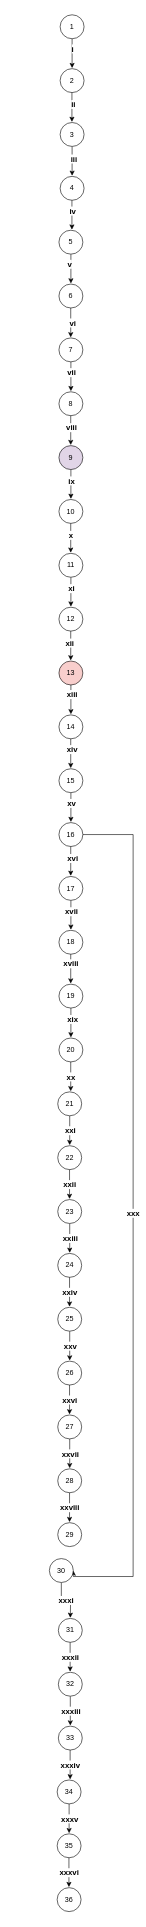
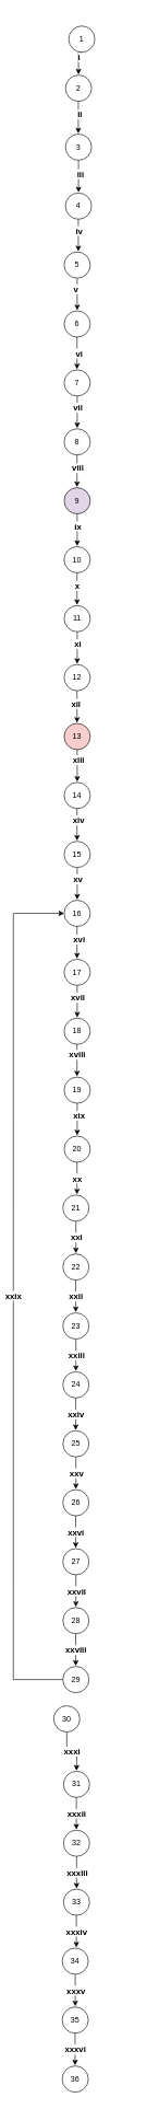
  <mxCell id="0" />
  <mxCell id="1" parent="0" />
  <mxCell id="2" style="edgeStyle=orthogonalEdgeStyle;rounded=0;orthogonalLoop=1;jettySize=auto;html=1;exitX=0.5;exitY=1;exitDx=0;exitDy=0;" edge="1" parent="1" source="4"><mxGeometry relative="1" as="geometry"><mxPoint x="120" y="109" as="targetPoint" /></mxGeometry></mxCell>
  <mxCell id="3" value="&lt;b&gt;&lt;font style=&quot;font-size: 13px;&quot;&gt;i&lt;/font&gt;&lt;/b&gt;" style="edgeLabel;html=1;align=center;verticalAlign=middle;resizable=0;points=[];" vertex="1" connectable="0" parent="2"><mxGeometry x="-0.369" relative="1" as="geometry"><mxPoint as="offset" /></mxGeometry></mxCell>
- <mxCell id="4" value="1" style="ellipse;whiteSpace=wrap;html=1;aspect=fixed;" vertex="1" parent="1"><mxGeometry x="100" y="20" width="40" height="40" as="geometry" /></mxCell>
+ <mxCell id="4" value="1" style="ellipse;whiteSpace=wrap;html=1;aspect=fixed;" vertex="1" parent="1"><mxGeometry x="105" y="35" width="40" height="40" as="geometry" /></mxCell>
  <mxCell id="5" value="2" style="ellipse;whiteSpace=wrap;html=1;aspect=fixed;" vertex="1" parent="1"><mxGeometry x="100" y="110" width="40" height="40" as="geometry" /></mxCell>
  <mxCell id="6" style="edgeStyle=orthogonalEdgeStyle;rounded=0;orthogonalLoop=1;jettySize=auto;html=1;exitX=0.5;exitY=1;exitDx=0;exitDy=0;" edge="1" parent="1" source="8"><mxGeometry relative="1" as="geometry"><mxPoint x="120" y="289" as="targetPoint" /></mxGeometry></mxCell>
  <mxCell id="7" value="&lt;b&gt;&lt;font style=&quot;font-size: 13px;&quot;&gt;iii&lt;/font&gt;&lt;/b&gt;" style="edgeLabel;html=1;align=center;verticalAlign=middle;resizable=0;points=[];" vertex="1" connectable="0" parent="6"><mxGeometry x="-0.174" y="2" relative="1" as="geometry"><mxPoint as="offset" /></mxGeometry></mxCell>
  <mxCell id="8" value="3" style="ellipse;whiteSpace=wrap;html=1;aspect=fixed;" vertex="1" parent="1"><mxGeometry x="100" y="200" width="40" height="40" as="geometry" /></mxCell>
  <mxCell id="9" value="4" style="ellipse;whiteSpace=wrap;html=1;aspect=fixed;" vertex="1" parent="1"><mxGeometry x="100" y="290" width="40" height="40" as="geometry" /></mxCell>
  <mxCell id="10" style="edgeStyle=orthogonalEdgeStyle;rounded=0;orthogonalLoop=1;jettySize=auto;html=1;exitX=0.5;exitY=1;exitDx=0;exitDy=0;" edge="1" parent="1"><mxGeometry relative="1" as="geometry"><mxPoint x="119.71" y="199" as="targetPoint" /><mxPoint x="119.71" y="150" as="sourcePoint" /></mxGeometry></mxCell>
  <mxCell id="11" value="&lt;b&gt;&lt;font style=&quot;font-size: 13px;&quot;&gt;ii&lt;/font&gt;&lt;/b&gt;" style="edgeLabel;html=1;align=center;verticalAlign=middle;resizable=0;points=[];" vertex="1" connectable="0" parent="10"><mxGeometry x="-0.236" y="2" relative="1" as="geometry"><mxPoint as="offset" /></mxGeometry></mxCell>
  <mxCell id="12" style="edgeStyle=orthogonalEdgeStyle;rounded=0;orthogonalLoop=1;jettySize=auto;html=1;exitX=0.5;exitY=1;exitDx=0;exitDy=0;" edge="1" parent="1"><mxGeometry relative="1" as="geometry"><mxPoint x="119.71" y="379" as="targetPoint" /><mxPoint x="119.71" y="330" as="sourcePoint" /></mxGeometry></mxCell>
  <mxCell id="13" value="&lt;b&gt;&lt;font style=&quot;font-size: 13px;&quot;&gt;iv&lt;/font&gt;&lt;/b&gt;" style="edgeLabel;html=1;align=center;verticalAlign=middle;resizable=0;points=[];" vertex="1" connectable="0" parent="12"><mxGeometry x="-0.292" y="1" relative="1" as="geometry"><mxPoint as="offset" /></mxGeometry></mxCell>
  <mxCell id="14" style="edgeStyle=orthogonalEdgeStyle;rounded=0;orthogonalLoop=1;jettySize=auto;html=1;exitX=0.5;exitY=1;exitDx=0;exitDy=0;" edge="1" parent="1" source="16"><mxGeometry relative="1" as="geometry"><mxPoint x="118" y="469" as="targetPoint" /></mxGeometry></mxCell>
  <mxCell id="15" value="&lt;span style=&quot;font-size: 13px;&quot;&gt;&lt;b&gt;v&lt;/b&gt;&lt;/span&gt;" style="edgeLabel;html=1;align=center;verticalAlign=middle;resizable=0;points=[];" vertex="1" connectable="0" parent="14"><mxGeometry x="-0.369" y="-3" relative="1" as="geometry"><mxPoint as="offset" /></mxGeometry></mxCell>
  <mxCell id="16" value="5" style="ellipse;whiteSpace=wrap;html=1;aspect=fixed;" vertex="1" parent="1"><mxGeometry x="98" y="380" width="40" height="40" as="geometry" /></mxCell>
  <mxCell id="17" value="6" style="ellipse;whiteSpace=wrap;html=1;aspect=fixed;" vertex="1" parent="1"><mxGeometry x="98" y="470" width="40" height="40" as="geometry" /></mxCell>
  <mxCell id="18" style="edgeStyle=orthogonalEdgeStyle;rounded=0;orthogonalLoop=1;jettySize=auto;html=1;exitX=0.5;exitY=1;exitDx=0;exitDy=0;" edge="1" parent="1" source="20"><mxGeometry relative="1" as="geometry"><mxPoint x="118" y="649" as="targetPoint" /></mxGeometry></mxCell>
  <mxCell id="19" value="&lt;b&gt;&lt;font style=&quot;font-size: 13px;&quot;&gt;vii&lt;/font&gt;&lt;/b&gt;" style="edgeLabel;html=1;align=center;verticalAlign=middle;resizable=0;points=[];" vertex="1" connectable="0" parent="18"><mxGeometry x="-0.313" relative="1" as="geometry"><mxPoint as="offset" /></mxGeometry></mxCell>
  <mxCell id="20" value="7" style="ellipse;whiteSpace=wrap;html=1;aspect=fixed;" vertex="1" parent="1"><mxGeometry x="98" y="560" width="40" height="40" as="geometry" /></mxCell>
  <mxCell id="21" value="8" style="ellipse;whiteSpace=wrap;html=1;aspect=fixed;" vertex="1" parent="1"><mxGeometry x="98" y="650" width="40" height="40" as="geometry" /></mxCell>
  <mxCell id="22" style="edgeStyle=orthogonalEdgeStyle;rounded=0;orthogonalLoop=1;jettySize=auto;html=1;exitX=0.5;exitY=1;exitDx=0;exitDy=0;" edge="1" parent="1"><mxGeometry relative="1" as="geometry"><mxPoint x="117.71" y="559" as="targetPoint" /><mxPoint x="117.71" y="510" as="sourcePoint" /></mxGeometry></mxCell>
  <mxCell id="23" value="&lt;b&gt;&lt;font style=&quot;font-size: 13px;&quot;&gt;vi&lt;/font&gt;&lt;/b&gt;" style="edgeLabel;html=1;align=center;verticalAlign=middle;resizable=0;points=[];" vertex="1" connectable="0" parent="22"><mxGeometry x="-0.039" y="3" relative="1" as="geometry"><mxPoint as="offset" /></mxGeometry></mxCell>
  <mxCell id="24" style="edgeStyle=orthogonalEdgeStyle;rounded=0;orthogonalLoop=1;jettySize=auto;html=1;exitX=0.5;exitY=1;exitDx=0;exitDy=0;" edge="1" parent="1"><mxGeometry relative="1" as="geometry"><mxPoint x="117.71" y="739" as="targetPoint" /><mxPoint x="117.71" y="690" as="sourcePoint" /></mxGeometry></mxCell>
  <mxCell id="25" value="&lt;b&gt;&lt;font style=&quot;font-size: 13px;&quot;&gt;viii&lt;/font&gt;&lt;/b&gt;" style="edgeLabel;html=1;align=center;verticalAlign=middle;resizable=0;points=[];" vertex="1" connectable="0" parent="24"><mxGeometry x="-0.236" y="1" relative="1" as="geometry"><mxPoint as="offset" /></mxGeometry></mxCell>
  <mxCell id="26" style="edgeStyle=orthogonalEdgeStyle;rounded=0;orthogonalLoop=1;jettySize=auto;html=1;exitX=0.5;exitY=1;exitDx=0;exitDy=0;" edge="1" parent="1" source="28"><mxGeometry relative="1" as="geometry"><mxPoint x="118" y="829" as="targetPoint" /></mxGeometry></mxCell>
  <mxCell id="27" value="&lt;b&gt;&lt;font style=&quot;font-size: 13px;&quot;&gt;ix&lt;/font&gt;&lt;/b&gt;" style="edgeLabel;html=1;align=center;verticalAlign=middle;resizable=0;points=[];" vertex="1" connectable="0" parent="26"><mxGeometry x="-0.285" relative="1" as="geometry"><mxPoint as="offset" /></mxGeometry></mxCell>
  <mxCell id="28" value="9" style="ellipse;whiteSpace=wrap;html=1;aspect=fixed;fillColor=#e1d5e7;" vertex="1" parent="1"><mxGeometry x="98" y="740" width="40" height="40" as="geometry" /></mxCell>
  <mxCell id="29" value="10" style="ellipse;whiteSpace=wrap;html=1;aspect=fixed;" vertex="1" parent="1"><mxGeometry x="98" y="830" width="40" height="40" as="geometry" /></mxCell>
  <mxCell id="30" style="edgeStyle=orthogonalEdgeStyle;rounded=0;orthogonalLoop=1;jettySize=auto;html=1;exitX=0.5;exitY=1;exitDx=0;exitDy=0;" edge="1" parent="1" source="32"><mxGeometry relative="1" as="geometry"><mxPoint x="118" y="1009" as="targetPoint" /></mxGeometry></mxCell>
  <mxCell id="31" value="&lt;b&gt;&lt;font style=&quot;font-size: 13px;&quot;&gt;xi&lt;/font&gt;&lt;/b&gt;" style="edgeLabel;html=1;align=center;verticalAlign=middle;resizable=0;points=[];" vertex="1" connectable="0" parent="30"><mxGeometry x="-0.285" relative="1" as="geometry"><mxPoint as="offset" /></mxGeometry></mxCell>
  <mxCell id="32" value="11" style="ellipse;whiteSpace=wrap;html=1;aspect=fixed;" vertex="1" parent="1"><mxGeometry x="98" y="920" width="40" height="40" as="geometry" /></mxCell>
  <mxCell id="33" value="12" style="ellipse;whiteSpace=wrap;html=1;aspect=fixed;" vertex="1" parent="1"><mxGeometry x="98" y="1010" width="40" height="40" as="geometry" /></mxCell>
  <mxCell id="34" style="edgeStyle=orthogonalEdgeStyle;rounded=0;orthogonalLoop=1;jettySize=auto;html=1;exitX=0.5;exitY=1;exitDx=0;exitDy=0;" edge="1" parent="1"><mxGeometry relative="1" as="geometry"><mxPoint x="117.71" y="919" as="targetPoint" /><mxPoint x="117.71" y="870" as="sourcePoint" /></mxGeometry></mxCell>
  <mxCell id="35" value="&lt;span style=&quot;font-size: 13px;&quot;&gt;&lt;b&gt;x&lt;/b&gt;&lt;/span&gt;" style="edgeLabel;html=1;align=center;verticalAlign=middle;resizable=0;points=[];" vertex="1" connectable="0" parent="34"><mxGeometry x="-0.208" relative="1" as="geometry"><mxPoint as="offset" /></mxGeometry></mxCell>
  <mxCell id="36" style="edgeStyle=orthogonalEdgeStyle;rounded=0;orthogonalLoop=1;jettySize=auto;html=1;exitX=0.5;exitY=1;exitDx=0;exitDy=0;" edge="1" parent="1"><mxGeometry relative="1" as="geometry"><mxPoint x="117.71" y="1099" as="targetPoint" /><mxPoint x="117.71" y="1050" as="sourcePoint" /></mxGeometry></mxCell>
  <mxCell id="37" value="&lt;b&gt;&lt;font style=&quot;font-size: 13px;&quot;&gt;xii&lt;/font&gt;&lt;/b&gt;" style="edgeLabel;html=1;align=center;verticalAlign=middle;resizable=0;points=[];" vertex="1" connectable="0" parent="36"><mxGeometry x="-0.208" y="-2" relative="1" as="geometry"><mxPoint as="offset" /></mxGeometry></mxCell>
  <mxCell id="38" style="edgeStyle=orthogonalEdgeStyle;rounded=0;orthogonalLoop=1;jettySize=auto;html=1;exitX=0.5;exitY=1;exitDx=0;exitDy=0;" edge="1" parent="1" source="40"><mxGeometry relative="1" as="geometry"><mxPoint x="118" y="1189" as="targetPoint" /></mxGeometry></mxCell>
  <mxCell id="39" value="&lt;b&gt;&lt;font style=&quot;font-size: 13px;&quot;&gt;xiii&lt;/font&gt;&lt;/b&gt;" style="edgeLabel;html=1;align=center;verticalAlign=middle;resizable=0;points=[];" vertex="1" connectable="0" parent="38"><mxGeometry x="-0.397" y="1" relative="1" as="geometry"><mxPoint as="offset" /></mxGeometry></mxCell>
  <mxCell id="40" value="13" style="ellipse;whiteSpace=wrap;html=1;aspect=fixed;fillColor=#f8cecc;" vertex="1" parent="1"><mxGeometry x="98" y="1100" width="40" height="40" as="geometry" /></mxCell>
  <mxCell id="41" value="14" style="ellipse;whiteSpace=wrap;html=1;aspect=fixed;" vertex="1" parent="1"><mxGeometry x="98" y="1190" width="40" height="40" as="geometry" /></mxCell>
  <mxCell id="42" style="edgeStyle=orthogonalEdgeStyle;rounded=0;orthogonalLoop=1;jettySize=auto;html=1;exitX=0.5;exitY=1;exitDx=0;exitDy=0;" edge="1" parent="1" source="44"><mxGeometry relative="1" as="geometry"><mxPoint x="118" y="1369" as="targetPoint" /></mxGeometry></mxCell>
  <mxCell id="43" value="&lt;b&gt;&lt;font style=&quot;font-size: 13px;&quot;&gt;xv&lt;/font&gt;&lt;/b&gt;" style="edgeLabel;html=1;align=center;verticalAlign=middle;resizable=0;points=[];" vertex="1" connectable="0" parent="42"><mxGeometry x="-0.313" relative="1" as="geometry"><mxPoint as="offset" /></mxGeometry></mxCell>
  <mxCell id="44" value="15" style="ellipse;whiteSpace=wrap;html=1;aspect=fixed;" vertex="1" parent="1"><mxGeometry x="98" y="1280" width="40" height="40" as="geometry" /></mxCell>
- <mxCell id="45" value="&lt;span style=&quot;font-size: 13px;&quot;&gt;&lt;b&gt;xxx&lt;/b&gt;&lt;/span&gt;" style="edgeStyle=orthogonalEdgeStyle;rounded=0;orthogonalLoop=1;jettySize=auto;html=1;exitX=1;exitY=0.5;exitDx=0;exitDy=0;entryX=1;entryY=0.5;entryDx=0;entryDy=0;" edge="1" parent="1" source="46" target="81"><mxGeometry relative="1" as="geometry"><Array as="points"><mxPoint x="222" y="1390" /><mxPoint x="222" y="2630" /></Array></mxGeometry></mxCell>
  <mxCell id="46" value="16" style="ellipse;whiteSpace=wrap;html=1;aspect=fixed;" vertex="1" parent="1"><mxGeometry x="98" y="1370" width="40" height="40" as="geometry" /></mxCell>
  <mxCell id="47" style="edgeStyle=orthogonalEdgeStyle;rounded=0;orthogonalLoop=1;jettySize=auto;html=1;exitX=0.5;exitY=1;exitDx=0;exitDy=0;" edge="1" parent="1"><mxGeometry relative="1" as="geometry"><mxPoint x="117.71" y="1279" as="targetPoint" /><mxPoint x="117.71" y="1230" as="sourcePoint" /></mxGeometry></mxCell>
  <mxCell id="48" value="&lt;b&gt;&lt;font style=&quot;font-size: 13px;&quot;&gt;xiv&lt;/font&gt;&lt;/b&gt;" style="edgeLabel;html=1;align=center;verticalAlign=middle;resizable=0;points=[];" vertex="1" connectable="0" parent="47"><mxGeometry x="-0.32" y="2" relative="1" as="geometry"><mxPoint as="offset" /></mxGeometry></mxCell>
  <mxCell id="49" style="edgeStyle=orthogonalEdgeStyle;rounded=0;orthogonalLoop=1;jettySize=auto;html=1;exitX=0.5;exitY=1;exitDx=0;exitDy=0;" edge="1" parent="1"><mxGeometry relative="1" as="geometry"><mxPoint x="117.71" y="1459" as="targetPoint" /><mxPoint x="117.71" y="1410" as="sourcePoint" /></mxGeometry></mxCell>
  <mxCell id="50" value="&lt;b&gt;&lt;font style=&quot;font-size: 13px;&quot;&gt;xvi&lt;/font&gt;&lt;/b&gt;" style="edgeLabel;html=1;align=center;verticalAlign=middle;resizable=0;points=[];" vertex="1" connectable="0" parent="49"><mxGeometry x="-0.208" y="3" relative="1" as="geometry"><mxPoint as="offset" /></mxGeometry></mxCell>
  <mxCell id="51" style="edgeStyle=orthogonalEdgeStyle;rounded=0;orthogonalLoop=1;jettySize=auto;html=1;exitX=0.5;exitY=1;exitDx=0;exitDy=0;" edge="1" parent="1" source="53"><mxGeometry relative="1" as="geometry"><mxPoint x="118" y="1549" as="targetPoint" /></mxGeometry></mxCell>
  <mxCell id="52" value="&lt;b&gt;&lt;font style=&quot;font-size: 13px;&quot;&gt;xvii&lt;/font&gt;&lt;/b&gt;" style="edgeLabel;html=1;align=center;verticalAlign=middle;resizable=0;points=[];" vertex="1" connectable="0" parent="51"><mxGeometry x="-0.257" relative="1" as="geometry"><mxPoint as="offset" /></mxGeometry></mxCell>
  <mxCell id="53" value="17" style="ellipse;whiteSpace=wrap;html=1;aspect=fixed;" vertex="1" parent="1"><mxGeometry x="98" y="1460" width="40" height="40" as="geometry" /></mxCell>
  <mxCell id="54" value="18" style="ellipse;whiteSpace=wrap;html=1;aspect=fixed;" vertex="1" parent="1"><mxGeometry x="98" y="1550" width="40" height="40" as="geometry" /></mxCell>
  <mxCell id="55" style="edgeStyle=orthogonalEdgeStyle;rounded=0;orthogonalLoop=1;jettySize=auto;html=1;exitX=0.5;exitY=1;exitDx=0;exitDy=0;" edge="1" parent="1" source="57"><mxGeometry relative="1" as="geometry"><mxPoint x="118" y="1729" as="targetPoint" /></mxGeometry></mxCell>
  <mxCell id="56" value="&lt;b&gt;&lt;font style=&quot;font-size: 13px;&quot;&gt;xix&lt;/font&gt;&lt;/b&gt;" style="edgeLabel;html=1;align=center;verticalAlign=middle;resizable=0;points=[];" vertex="1" connectable="0" parent="55"><mxGeometry x="-0.257" y="2" relative="1" as="geometry"><mxPoint as="offset" /></mxGeometry></mxCell>
  <mxCell id="57" value="19" style="ellipse;whiteSpace=wrap;html=1;aspect=fixed;" vertex="1" parent="1"><mxGeometry x="98" y="1640" width="40" height="40" as="geometry" /></mxCell>
  <mxCell id="58" value="20" style="ellipse;whiteSpace=wrap;html=1;aspect=fixed;" vertex="1" parent="1"><mxGeometry x="98" y="1730" width="40" height="40" as="geometry" /></mxCell>
  <mxCell id="59" style="edgeStyle=orthogonalEdgeStyle;rounded=0;orthogonalLoop=1;jettySize=auto;html=1;exitX=0.5;exitY=1;exitDx=0;exitDy=0;" edge="1" parent="1"><mxGeometry relative="1" as="geometry"><mxPoint x="117.71" y="1639" as="targetPoint" /><mxPoint x="117.71" y="1590" as="sourcePoint" /></mxGeometry></mxCell>
  <mxCell id="60" value="&lt;b&gt;&lt;font style=&quot;font-size: 13px;&quot;&gt;xviii&lt;/font&gt;&lt;/b&gt;" style="edgeLabel;html=1;align=center;verticalAlign=middle;resizable=0;points=[];" vertex="1" connectable="0" parent="59"><mxGeometry x="-0.405" relative="1" as="geometry"><mxPoint as="offset" /></mxGeometry></mxCell>
  <mxCell id="61" value="&lt;span style=&quot;font-size: 13px;&quot;&gt;&lt;b&gt;xx&lt;/b&gt;&lt;/span&gt;" style="edgeStyle=orthogonalEdgeStyle;rounded=0;orthogonalLoop=1;jettySize=auto;html=1;exitX=0.5;exitY=1;exitDx=0;exitDy=0;" edge="1" parent="1"><mxGeometry relative="1" as="geometry"><mxPoint x="117.71" y="1819" as="targetPoint" /><mxPoint x="117.71" y="1770" as="sourcePoint" /></mxGeometry></mxCell>
  <mxCell id="62" value="&lt;b&gt;&lt;font style=&quot;font-size: 13px;&quot;&gt;xxi&lt;/font&gt;&lt;/b&gt;" style="edgeStyle=orthogonalEdgeStyle;rounded=0;orthogonalLoop=1;jettySize=auto;html=1;exitX=0.5;exitY=1;exitDx=0;exitDy=0;" edge="1" parent="1" source="63"><mxGeometry relative="1" as="geometry"><mxPoint x="116" y="1909" as="targetPoint" /></mxGeometry></mxCell>
  <mxCell id="63" value="21" style="ellipse;whiteSpace=wrap;html=1;aspect=fixed;" vertex="1" parent="1"><mxGeometry x="96" y="1820" width="40" height="40" as="geometry" /></mxCell>
  <mxCell id="64" value="22" style="ellipse;whiteSpace=wrap;html=1;aspect=fixed;" vertex="1" parent="1"><mxGeometry x="96" y="1910" width="40" height="40" as="geometry" /></mxCell>
  <mxCell id="65" value="&lt;b&gt;&lt;font style=&quot;font-size: 13px;&quot;&gt;xxiii&lt;/font&gt;&lt;/b&gt;" style="edgeStyle=orthogonalEdgeStyle;rounded=0;orthogonalLoop=1;jettySize=auto;html=1;exitX=0.5;exitY=1;exitDx=0;exitDy=0;" edge="1" parent="1" source="66"><mxGeometry relative="1" as="geometry"><mxPoint x="116" y="2089" as="targetPoint" /></mxGeometry></mxCell>
  <mxCell id="66" value="23" style="ellipse;whiteSpace=wrap;html=1;aspect=fixed;" vertex="1" parent="1"><mxGeometry x="96" y="2000" width="40" height="40" as="geometry" /></mxCell>
  <mxCell id="67" value="24" style="ellipse;whiteSpace=wrap;html=1;aspect=fixed;" vertex="1" parent="1"><mxGeometry x="96" y="2090" width="40" height="40" as="geometry" /></mxCell>
  <mxCell id="68" value="&lt;b&gt;&lt;font style=&quot;font-size: 13px;&quot;&gt;xxii&lt;/font&gt;&lt;/b&gt;" style="edgeStyle=orthogonalEdgeStyle;rounded=0;orthogonalLoop=1;jettySize=auto;html=1;exitX=0.5;exitY=1;exitDx=0;exitDy=0;" edge="1" parent="1"><mxGeometry relative="1" as="geometry"><mxPoint x="115.71" y="1999" as="targetPoint" /><mxPoint x="115.71" y="1950" as="sourcePoint" /></mxGeometry></mxCell>
  <mxCell id="69" value="&lt;b&gt;&lt;font style=&quot;font-size: 13px;&quot;&gt;xxiv&lt;/font&gt;&lt;/b&gt;" style="edgeStyle=orthogonalEdgeStyle;rounded=0;orthogonalLoop=1;jettySize=auto;html=1;exitX=0.5;exitY=1;exitDx=0;exitDy=0;" edge="1" parent="1"><mxGeometry relative="1" as="geometry"><mxPoint x="115.71" y="2179" as="targetPoint" /><mxPoint x="115.71" y="2130" as="sourcePoint" /></mxGeometry></mxCell>
  <mxCell id="70" value="&lt;b&gt;&lt;font style=&quot;font-size: 13px;&quot;&gt;xxv&lt;/font&gt;&lt;/b&gt;" style="edgeStyle=orthogonalEdgeStyle;rounded=0;orthogonalLoop=1;jettySize=auto;html=1;exitX=0.5;exitY=1;exitDx=0;exitDy=0;" edge="1" parent="1" source="71"><mxGeometry relative="1" as="geometry"><mxPoint x="116" y="2269" as="targetPoint" /></mxGeometry></mxCell>
  <mxCell id="71" value="25" style="ellipse;whiteSpace=wrap;html=1;aspect=fixed;" vertex="1" parent="1"><mxGeometry x="96" y="2180" width="40" height="40" as="geometry" /></mxCell>
  <mxCell id="72" value="26" style="ellipse;whiteSpace=wrap;html=1;aspect=fixed;" vertex="1" parent="1"><mxGeometry x="96" y="2270" width="40" height="40" as="geometry" /></mxCell>
  <mxCell id="73" value="&lt;b&gt;&lt;font style=&quot;font-size: 13px;&quot;&gt;xxvii&lt;/font&gt;&lt;/b&gt;" style="edgeStyle=orthogonalEdgeStyle;rounded=0;orthogonalLoop=1;jettySize=auto;html=1;exitX=0.5;exitY=1;exitDx=0;exitDy=0;" edge="1" parent="1" source="74"><mxGeometry relative="1" as="geometry"><mxPoint x="116" y="2449" as="targetPoint" /></mxGeometry></mxCell>
  <mxCell id="74" value="27" style="ellipse;whiteSpace=wrap;html=1;aspect=fixed;" vertex="1" parent="1"><mxGeometry x="96" y="2360" width="40" height="40" as="geometry" /></mxCell>
  <mxCell id="75" value="28" style="ellipse;whiteSpace=wrap;html=1;aspect=fixed;" vertex="1" parent="1"><mxGeometry x="96" y="2450" width="40" height="40" as="geometry" /></mxCell>
  <mxCell id="76" value="&lt;span style=&quot;font-size: 13px;&quot;&gt;&lt;b&gt;xxvi&lt;/b&gt;&lt;/span&gt;" style="edgeStyle=orthogonalEdgeStyle;rounded=0;orthogonalLoop=1;jettySize=auto;html=1;exitX=0.5;exitY=1;exitDx=0;exitDy=0;" edge="1" parent="1"><mxGeometry relative="1" as="geometry"><mxPoint x="115.71" y="2359" as="targetPoint" /><mxPoint x="115.71" y="2310" as="sourcePoint" /></mxGeometry></mxCell>
  <mxCell id="77" value="&lt;b&gt;&lt;font style=&quot;font-size: 13px;&quot;&gt;xxviii&lt;/font&gt;&lt;/b&gt;" style="edgeStyle=orthogonalEdgeStyle;rounded=0;orthogonalLoop=1;jettySize=auto;html=1;exitX=0.5;exitY=1;exitDx=0;exitDy=0;" edge="1" parent="1"><mxGeometry relative="1" as="geometry"><mxPoint x="115.71" y="2539" as="targetPoint" /><mxPoint x="115.71" y="2490" as="sourcePoint" /></mxGeometry></mxCell>
+ <mxCell id="78" value="&lt;div&gt;&lt;b&gt;&lt;font style=&quot;font-size: 13px;&quot;&gt;xxix&lt;/font&gt;&lt;/b&gt;&lt;/div&gt;" style="edgeStyle=orthogonalEdgeStyle;rounded=0;orthogonalLoop=1;jettySize=auto;html=1;exitX=0;exitY=0.5;exitDx=0;exitDy=0;entryX=0;entryY=0.5;entryDx=0;entryDy=0;" edge="1" parent="1" source="79" target="46"><mxGeometry relative="1" as="geometry"><Array as="points"><mxPoint x="20" y="2560" /><mxPoint x="20" y="1390" /></Array></mxGeometry></mxCell>
  <mxCell id="79" value="29" style="ellipse;whiteSpace=wrap;html=1;aspect=fixed;" vertex="1" parent="1"><mxGeometry x="96" y="2540" width="40" height="40" as="geometry" /></mxCell>
  <mxCell id="80" value="&lt;b&gt;&lt;font style=&quot;font-size: 13px;&quot;&gt;xxxi&lt;/font&gt;&lt;/b&gt;" style="edgeStyle=orthogonalEdgeStyle;rounded=0;orthogonalLoop=1;jettySize=auto;html=1;exitX=0.5;exitY=1;exitDx=0;exitDy=0;" edge="1" parent="1" source="81"><mxGeometry relative="1" as="geometry"><mxPoint x="117" y="2699" as="targetPoint" /></mxGeometry></mxCell>
  <mxCell id="81" value="30" style="ellipse;whiteSpace=wrap;html=1;aspect=fixed;" vertex="1" parent="1"><mxGeometry x="82" y="2600" width="40" height="40" as="geometry" /></mxCell>
  <mxCell id="82" value="31" style="ellipse;whiteSpace=wrap;html=1;aspect=fixed;" vertex="1" parent="1"><mxGeometry x="97" y="2700" width="40" height="40" as="geometry" /></mxCell>
  <mxCell id="83" value="&lt;b&gt;&lt;font style=&quot;font-size: 13px;&quot;&gt;xxxiii&lt;/font&gt;&lt;/b&gt;" style="edgeStyle=orthogonalEdgeStyle;rounded=0;orthogonalLoop=1;jettySize=auto;html=1;exitX=0.5;exitY=1;exitDx=0;exitDy=0;" edge="1" parent="1" source="84"><mxGeometry relative="1" as="geometry"><mxPoint x="117" y="2879" as="targetPoint" /></mxGeometry></mxCell>
  <mxCell id="84" value="32" style="ellipse;whiteSpace=wrap;html=1;aspect=fixed;" vertex="1" parent="1"><mxGeometry x="97" y="2790" width="40" height="40" as="geometry" /></mxCell>
  <mxCell id="85" value="33" style="ellipse;whiteSpace=wrap;html=1;aspect=fixed;" vertex="1" parent="1"><mxGeometry x="97" y="2880" width="40" height="40" as="geometry" /></mxCell>
  <mxCell id="86" value="&lt;b&gt;&lt;font style=&quot;font-size: 13px;&quot;&gt;xxxii&lt;/font&gt;&lt;/b&gt;" style="edgeStyle=orthogonalEdgeStyle;rounded=0;orthogonalLoop=1;jettySize=auto;html=1;exitX=0.5;exitY=1;exitDx=0;exitDy=0;" edge="1" parent="1"><mxGeometry relative="1" as="geometry"><mxPoint x="116.71" y="2789" as="targetPoint" /><mxPoint x="116.71" y="2740" as="sourcePoint" /></mxGeometry></mxCell>
  <mxCell id="87" value="&lt;b&gt;&lt;font style=&quot;font-size: 13px;&quot;&gt;xxxiv&lt;/font&gt;&lt;/b&gt;" style="edgeStyle=orthogonalEdgeStyle;rounded=0;orthogonalLoop=1;jettySize=auto;html=1;exitX=0.5;exitY=1;exitDx=0;exitDy=0;" edge="1" parent="1"><mxGeometry relative="1" as="geometry"><mxPoint x="116.71" y="2969" as="targetPoint" /><mxPoint x="116.71" y="2920" as="sourcePoint" /></mxGeometry></mxCell>
  <mxCell id="88" value="&lt;b&gt;&lt;font style=&quot;font-size: 13px;&quot;&gt;xxxv&lt;/font&gt;&lt;/b&gt;" style="edgeStyle=orthogonalEdgeStyle;rounded=0;orthogonalLoop=1;jettySize=auto;html=1;exitX=0.5;exitY=1;exitDx=0;exitDy=0;" edge="1" parent="1" source="89"><mxGeometry relative="1" as="geometry"><mxPoint x="115" y="3059" as="targetPoint" /></mxGeometry></mxCell>
  <mxCell id="89" value="34" style="ellipse;whiteSpace=wrap;html=1;aspect=fixed;" vertex="1" parent="1"><mxGeometry x="95" y="2970" width="40" height="40" as="geometry" /></mxCell>
  <mxCell id="90" value="35" style="ellipse;whiteSpace=wrap;html=1;aspect=fixed;" vertex="1" parent="1"><mxGeometry x="95" y="3060" width="40" height="40" as="geometry" /></mxCell>
  <mxCell id="91" value="36" style="ellipse;whiteSpace=wrap;html=1;aspect=fixed;" vertex="1" parent="1"><mxGeometry x="95" y="3150" width="40" height="40" as="geometry" /></mxCell>
  <mxCell id="92" value="&lt;b&gt;&lt;font style=&quot;font-size: 13px;&quot;&gt;xxxvi&lt;/font&gt;&lt;/b&gt;" style="edgeStyle=orthogonalEdgeStyle;rounded=0;orthogonalLoop=1;jettySize=auto;html=1;exitX=0.5;exitY=1;exitDx=0;exitDy=0;" edge="1" parent="1"><mxGeometry relative="1" as="geometry"><mxPoint x="114.71" y="3149" as="targetPoint" /><mxPoint x="114.71" y="3100" as="sourcePoint" /></mxGeometry></mxCell>
